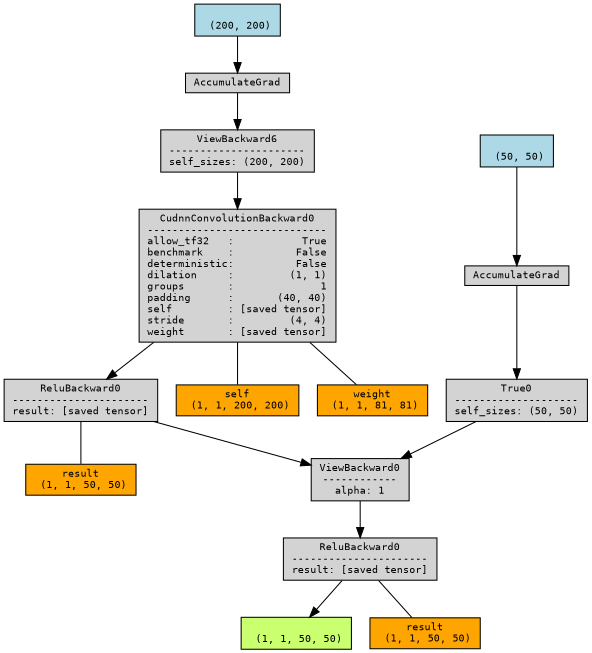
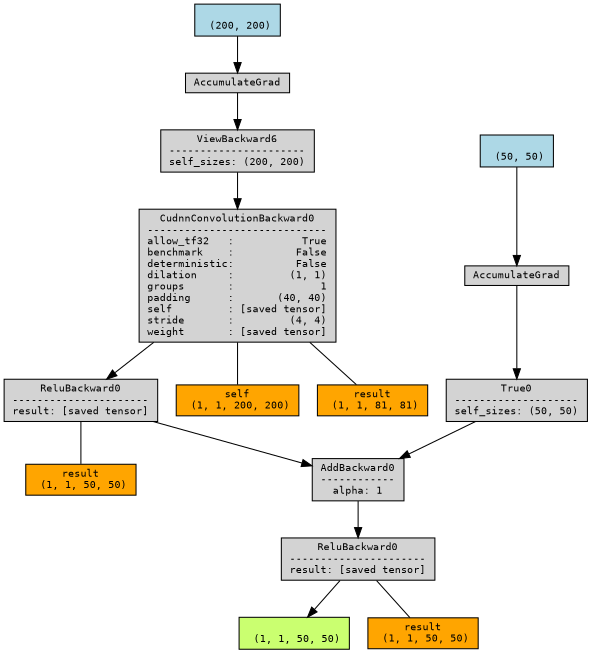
  digraph {
    node [align=left fontname=monospace fontsize=10 ranksep=0.1 shape=box style=filled]
    n1 [fillcolor=darkolivegreen1 height=0.2 label="\n (1, 1, 50, 50)"]
    n2 [height=0.2 label="ReluBackward0\n----------------------\nresult: [saved tensor]"]
    n3 [fillcolor=orange height=0.2 label="result\n (1, 1, 50, 50)"]
-   n4 [height=0.2 label="ViewBackward0\n------------\nalpha: 1"]
+   n4 [height=0.2 label="AddBackward0\n------------\nalpha: 1"]
    n5 [height=0.2 label="ReluBackward0\n----------------------\nresult: [saved tensor]"]
    n6 [fillcolor=orange height=0.2 label="result\n (1, 1, 50, 50)"]
    n7 [height=0.2 label="CudnnConvolutionBackward0\n-----------------------------\nallow_tf32   :           True\nbenchmark    :          False\ndeterministic:          False\ndilation     :         (1, 1)\ngroups       :              1\npadding      :       (40, 40)\nself         : [saved tensor]\nstride       :         (4, 4)\nweight       : [saved tensor]"]
    n8 [fillcolor=orange height=0.2 label="self\n (1, 1, 200, 200)"]
-   n9 [fillcolor=orange height=0.2 label="weight\n (1, 1, 81, 81)"]
+   n9 [fillcolor=orange height=0.2 label="result\n (1, 1, 81, 81)"]
    n10 [height=0.2 label="ViewBackward6\n----------------------\nself_sizes: (200, 200)"]
    n11 [height=0.2 label=AccumulateGrad]
    n12 [fillcolor=lightblue height=0.2 label="\n (200, 200)"]
    n13 [height=0.2 label="True0\n--------------------\nself_sizes: (50, 50)"]
    n14 [height=0.2 label=AccumulateGrad]
    n15 [fillcolor=lightblue height=0.2 label="\n (50, 50)"]
    n2 -> n1
    n2 -> n3 [dir=none]
    n4 -> n2
    n5 -> n4
    n5 -> n6 [dir=none]
    n7 -> n5
    n7 -> n8 [dir=none]
    n7 -> n9 [dir=none]
    n10 -> n7
    n11 -> n10
    n12 -> n11
    n13 -> n4
    n14 -> n13
    n15 -> n14
  }
